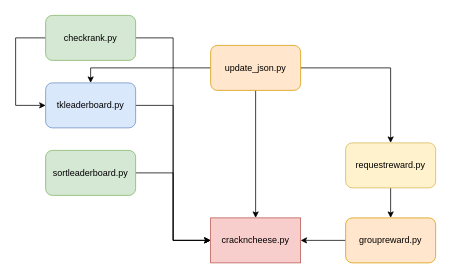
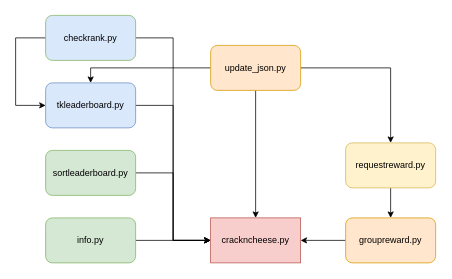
  <mxCell id="0" />
  <mxCell id="1" parent="0" />
  <mxCell id="2" value="crackncheese.py" style="whiteSpace=wrap;html=1;fillColor=#f8cecc;strokeColor=#b85450;rounded=0;" vertex="1" parent="1"><mxGeometry x="280" y="290" width="120" height="60" as="geometry" /></mxCell>
  <mxCell id="3" style="edgeStyle=orthogonalEdgeStyle;rounded=0;orthogonalLoop=1;jettySize=auto;html=1;entryX=0.5;entryY=0;entryDx=0;entryDy=0;" edge="1" parent="1" source="6" target="19"><mxGeometry relative="1" as="geometry" /></mxCell>
  <mxCell id="4" style="edgeStyle=orthogonalEdgeStyle;rounded=0;orthogonalLoop=1;jettySize=auto;html=1;entryX=0.5;entryY=0;entryDx=0;entryDy=0;" edge="1" parent="1" source="6" target="2"><mxGeometry relative="1" as="geometry" /></mxCell>
  <mxCell id="5" style="edgeStyle=orthogonalEdgeStyle;rounded=0;orthogonalLoop=1;jettySize=auto;html=1;entryX=0.5;entryY=0;entryDx=0;entryDy=0;" edge="1" parent="1" source="6" target="15"><mxGeometry relative="1" as="geometry"><Array as="points"><mxPoint x="120" y="90" /></Array></mxGeometry></mxCell>
  <mxCell id="6" value="update_json.py" style="rounded=1;whiteSpace=wrap;html=1;fillColor=#ffe6cc;strokeColor=#d79b00;" vertex="1" parent="1"><mxGeometry x="280" y="60" width="120" height="60" as="geometry" /></mxCell>
  <mxCell id="7" style="edgeStyle=orthogonalEdgeStyle;rounded=0;orthogonalLoop=1;jettySize=auto;html=1;entryX=0;entryY=0.5;entryDx=0;entryDy=0;" edge="1" parent="1" source="9" target="2"><mxGeometry relative="1" as="geometry"><mxPoint x="230" y="140" as="targetPoint" /></mxGeometry></mxCell>
  <mxCell id="8" style="edgeStyle=orthogonalEdgeStyle;rounded=0;orthogonalLoop=1;jettySize=auto;html=1;entryX=0;entryY=0.5;entryDx=0;entryDy=0;exitX=0;exitY=0.5;exitDx=0;exitDy=0;" edge="1" parent="1" source="9" target="15"><mxGeometry relative="1" as="geometry"><Array as="points"><mxPoint x="20" y="50" /><mxPoint x="20" y="140" /></Array></mxGeometry></mxCell>
- <mxCell id="9" value="checkrank.py" style="rounded=1;whiteSpace=wrap;html=1;fillColor=#d5e8d4;strokeColor=#82b366;" vertex="1" parent="1"><mxGeometry x="60" y="20" width="120" height="60" as="geometry" /></mxCell>
+ <mxCell id="9" value="checkrank.py" style="rounded=1;whiteSpace=wrap;html=1;fillColor=#dae8fc;strokeColor=#82b366;" vertex="1" parent="1"><mxGeometry x="60" y="20" width="120" height="60" as="geometry" /></mxCell>
+ <mxCell id="10" style="edgeStyle=orthogonalEdgeStyle;rounded=0;orthogonalLoop=1;jettySize=auto;html=1;entryX=0;entryY=0.5;entryDx=0;entryDy=0;" edge="1" parent="1" source="11" target="2"><mxGeometry relative="1" as="geometry" /></mxCell>
+ <mxCell id="11" value="info.py" style="rounded=1;whiteSpace=wrap;html=1;fillColor=#d5e8d4;strokeColor=#82b366;" vertex="1" parent="1"><mxGeometry x="60" y="290" width="120" height="60" as="geometry" /></mxCell>
  <mxCell id="12" style="edgeStyle=orthogonalEdgeStyle;rounded=0;orthogonalLoop=1;jettySize=auto;html=1;entryX=0;entryY=0.5;entryDx=0;entryDy=0;" edge="1" parent="1" source="13" target="2"><mxGeometry relative="1" as="geometry" /></mxCell>
  <mxCell id="13" value="sortleaderboard.py" style="rounded=1;whiteSpace=wrap;html=1;fillColor=#d5e8d4;strokeColor=#82b366;" vertex="1" parent="1"><mxGeometry x="60" y="200" width="120" height="60" as="geometry" /></mxCell>
  <mxCell id="14" style="edgeStyle=orthogonalEdgeStyle;rounded=0;orthogonalLoop=1;jettySize=auto;html=1;entryX=0;entryY=0.5;entryDx=0;entryDy=0;" edge="1" parent="1" source="15" target="2"><mxGeometry relative="1" as="geometry" /></mxCell>
  <mxCell id="15" value="tkleaderboard.py" style="rounded=1;whiteSpace=wrap;html=1;fillColor=#dae8fc;strokeColor=#6c8ebf;" vertex="1" parent="1"><mxGeometry x="60" y="110" width="120" height="60" as="geometry" /></mxCell>
  <mxCell id="16" style="edgeStyle=orthogonalEdgeStyle;rounded=0;orthogonalLoop=1;jettySize=auto;html=1;" edge="1" parent="1" source="17" target="2"><mxGeometry relative="1" as="geometry" /></mxCell>
  <mxCell id="17" value="groupreward.py" style="rounded=1;whiteSpace=wrap;html=1;fillColor=#ffe6cc;strokeColor=#d79b00;" vertex="1" parent="1"><mxGeometry x="460" y="290" width="120" height="60" as="geometry" /></mxCell>
  <mxCell id="18" style="edgeStyle=orthogonalEdgeStyle;rounded=0;orthogonalLoop=1;jettySize=auto;html=1;" edge="1" parent="1" source="19" target="17"><mxGeometry relative="1" as="geometry" /></mxCell>
  <mxCell id="19" value="requestreward.py" style="rounded=1;whiteSpace=wrap;html=1;fillColor=#fff2cc;strokeColor=#d6b656;" vertex="1" parent="1"><mxGeometry x="460" y="190" width="120" height="60" as="geometry" /></mxCell>
